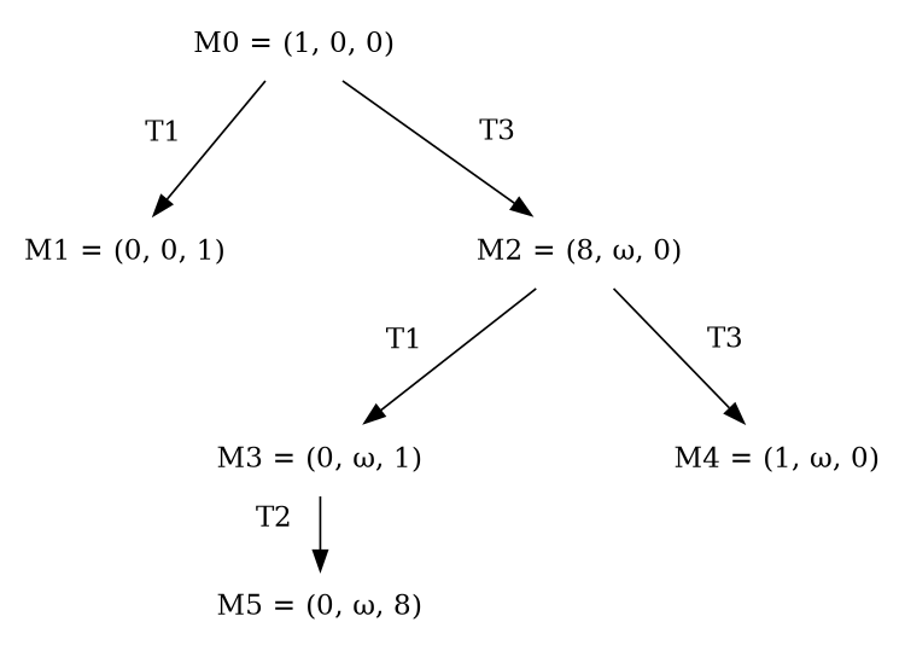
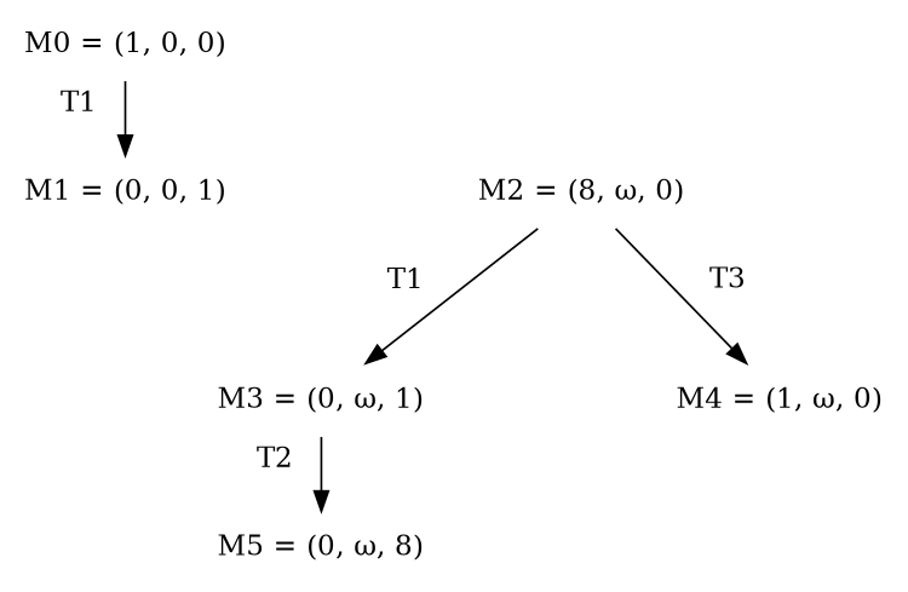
  digraph {
    nodesep=1.5
    node [shape=plaintext]
    n1 [label="M0 = (1, 0, 0)"]
    n2 [label="M1 = (0, 0, 1)"]
    n3 [label="M2 = (8, ω, 0)"]
    n4 [label="M3 = (0, ω, 1)"]
    n5 [label="M4 = (1, ω, 0)"]
    n6 [label="M5 = (0, ω, 8)"]
    subgraph sub_1 {
      rank=min
      n1
    }
    subgraph sub_2 {
      rank=same
      n2
      n3
    }
    subgraph sub_3 {
      rank=same
      n4
      n5
    }
    n1 -> n2 [xlabel="T1   "]
-   n1 -> n3 [label="T3\n\n"]
    n3 -> n4 [xlabel="T1   "]
    n3 -> n5 [label="T3\n\n"]
    n4 -> n6 [xlabel="T2   "]
  }
